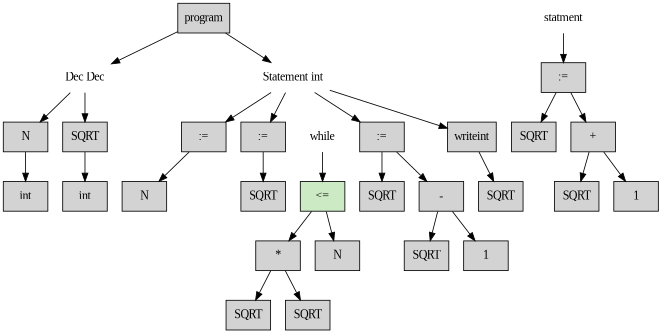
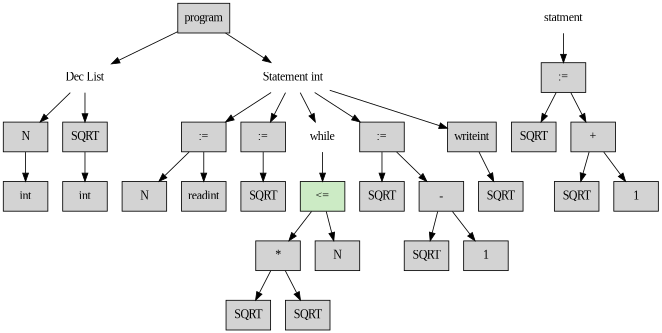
  digraph {
    fontname="Liberation Serif"
    ordering=out
    node [fillcolor="/x11/lightgrey" fontname="Liberation Serif" shape=box style=filled]
    edge [fontname="Liberation Serif"]
    n1 [label=program]
-   n2 [fillcolor="/x11/white" label="Dec Dec" shape=none]
+   n2 [fillcolor="/x11/white" label="Dec List" shape=none]
    n3 [fillcolor="/x11/white" label="Statement int" shape=none]
    n4 [label=N]
    n5 [label=SQRT]
    n6 [label=":="]
    n7 [label=":="]
    n8 [fillcolor="/x11/white" label=while shape=none]
    n9 [label=":="]
    n10 [label=writeint]
    n11 [label=int]
    n12 [label=int]
    n13 [label=N]
+   n14 [label=readint]
    n15 [label=SQRT]
    n16 [fillcolor="/pastel13/3" label="<="]
    n17 [label=SQRT]
    n18 [label="-"]
    n19 [label=SQRT]
    n20 [label=SQRT]
    n21 [label="*"]
    n22 [label=SQRT]
    n23 [label=N]
    n24 [fillcolor="/x11/white" label=statment shape=none]
    n25 [label=":="]
    n26 [label=SQRT]
    n27 [label="+"]
    n28 [label=SQRT]
    n29 [label=1]
    n30 [label=SQRT]
    n31 [label=1]
    n1 -> n2
    n1 -> n3
    n2 -> n4
    n2 -> n5
    n3 -> n6
    n3 -> n7
+   n3 -> n8
    n3 -> n9
    n3 -> n10
    n4 -> n11
    n5 -> n12
    n6 -> n13
+   n6 -> n14
    n7 -> n15
    n8 -> n16
    n9 -> n17
    n9 -> n18
    n10 -> n19
    n16 -> n21
    n16 -> n23
    n18 -> n30
    n18 -> n31
    n21 -> n20
    n21 -> n22
    n24 -> n25
    n25 -> n26
    n25 -> n27
    n27 -> n28
    n27 -> n29
  }
